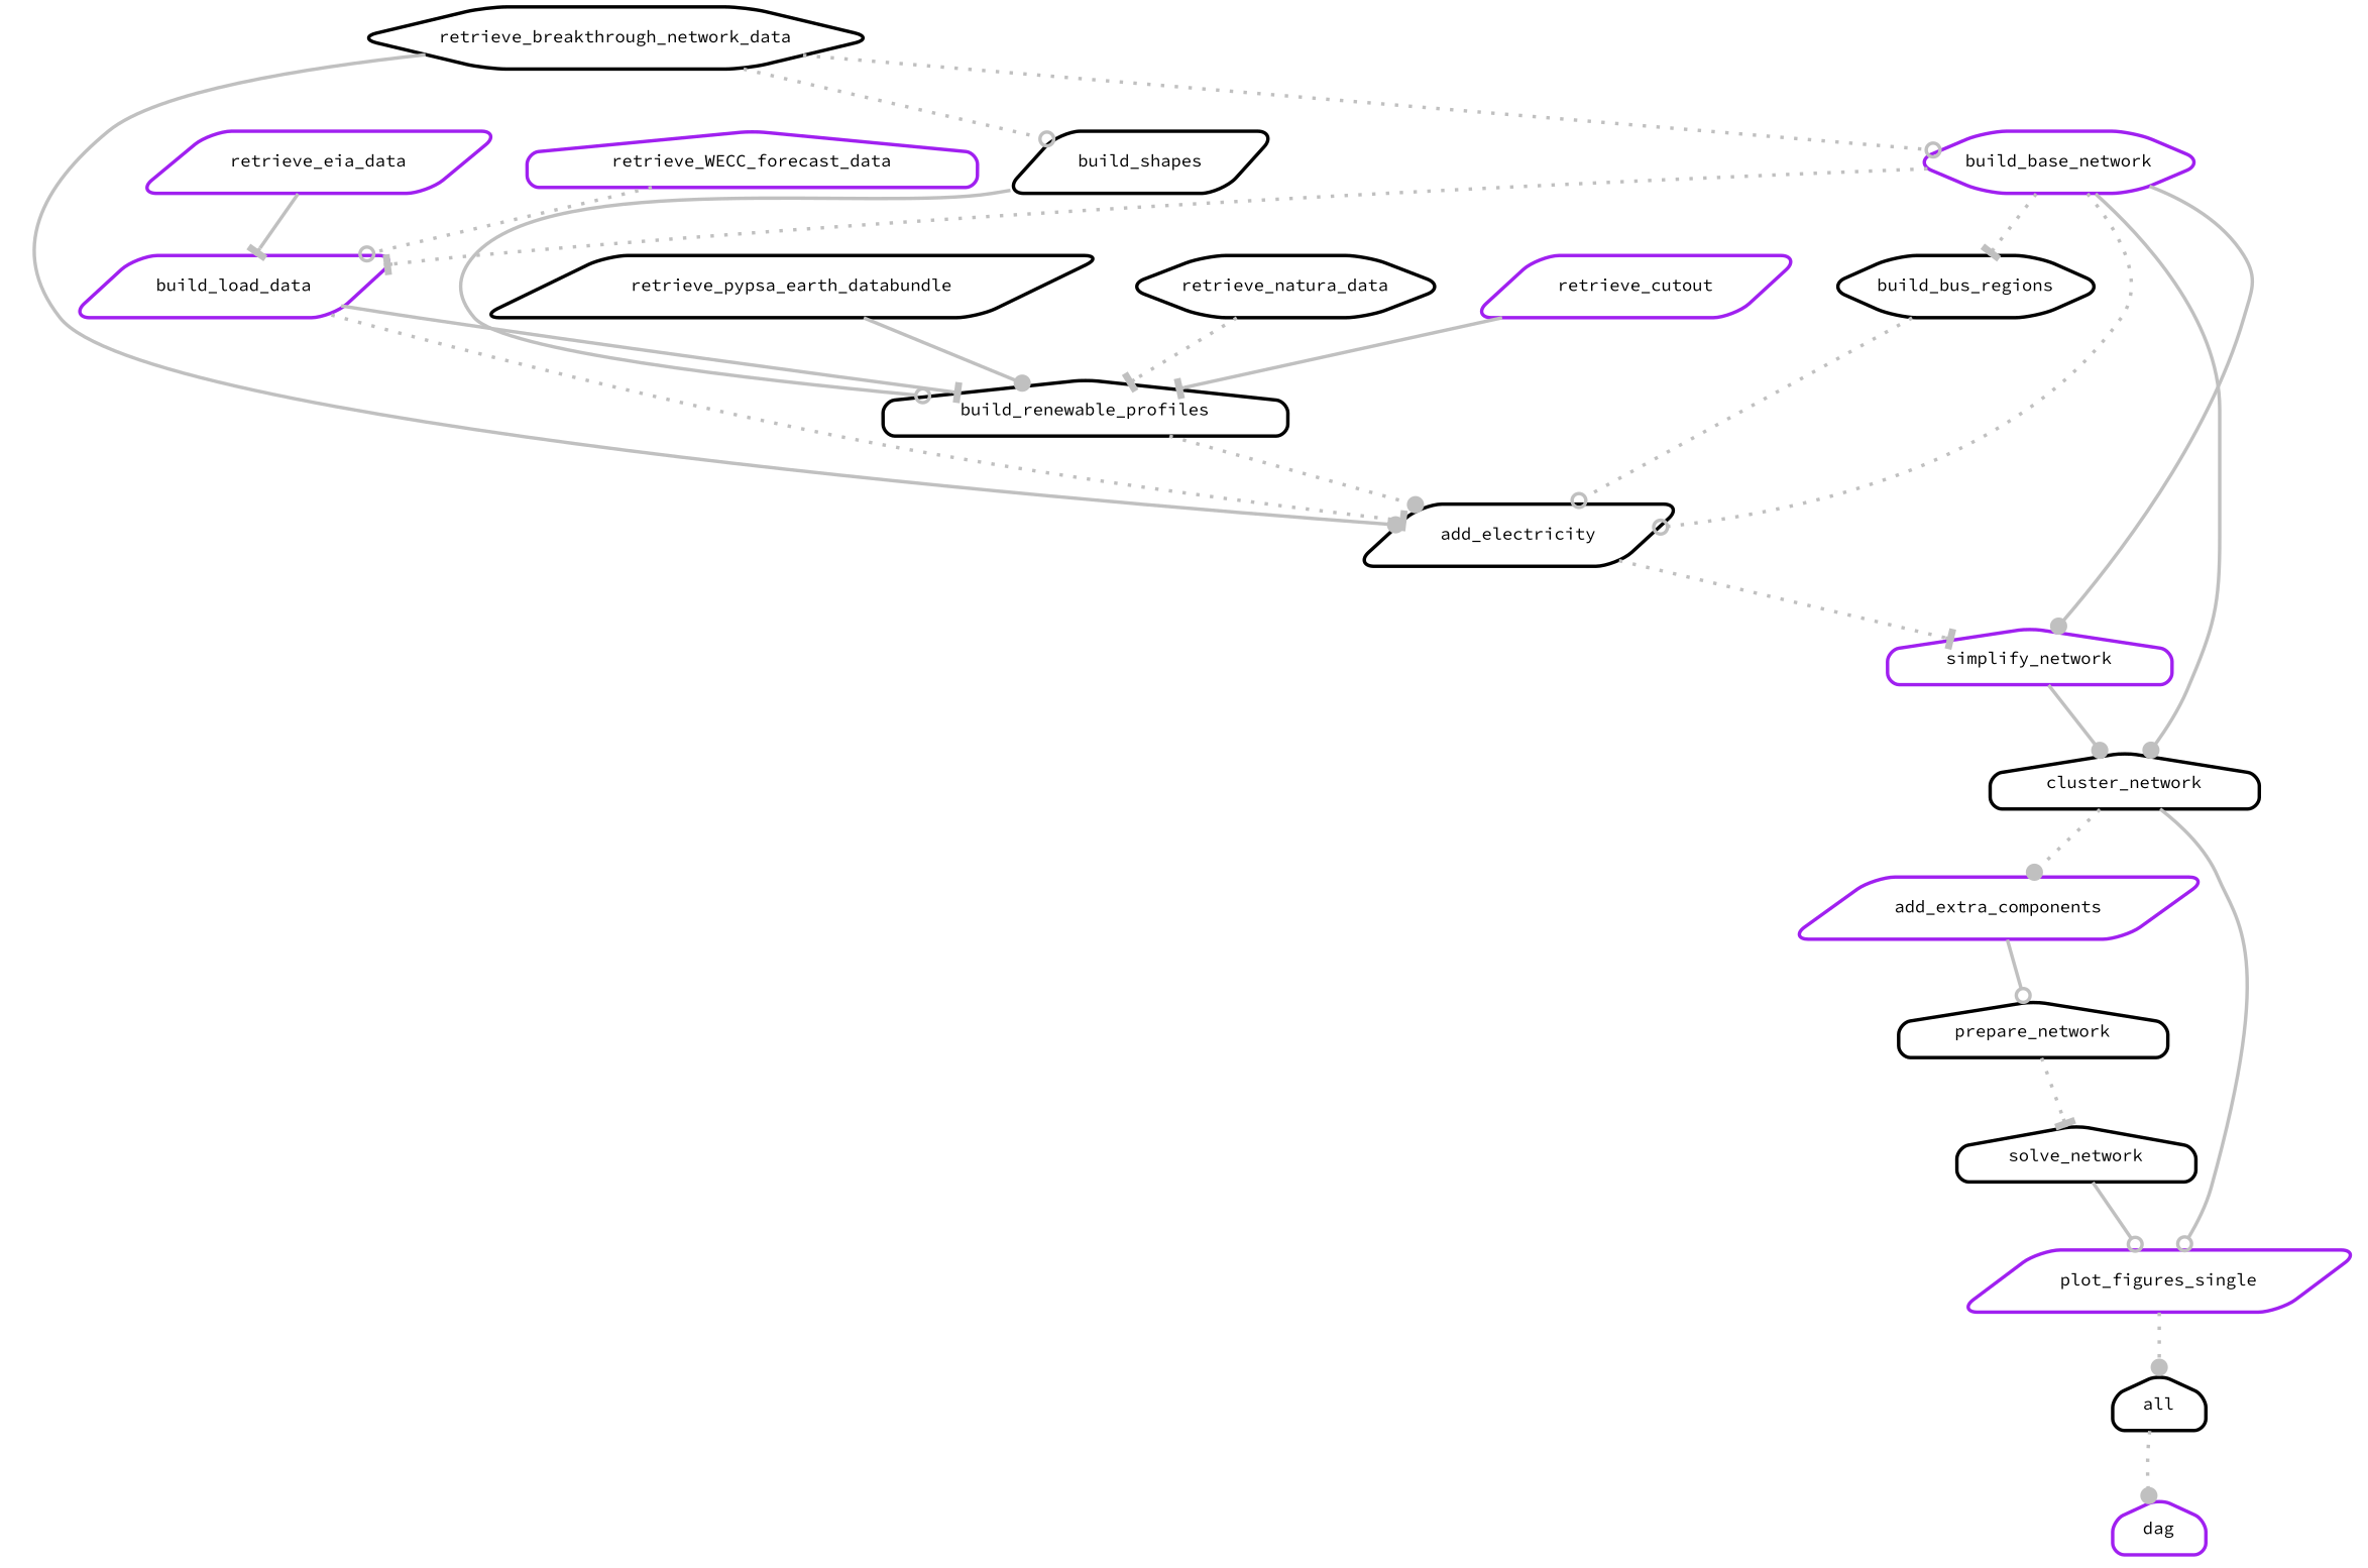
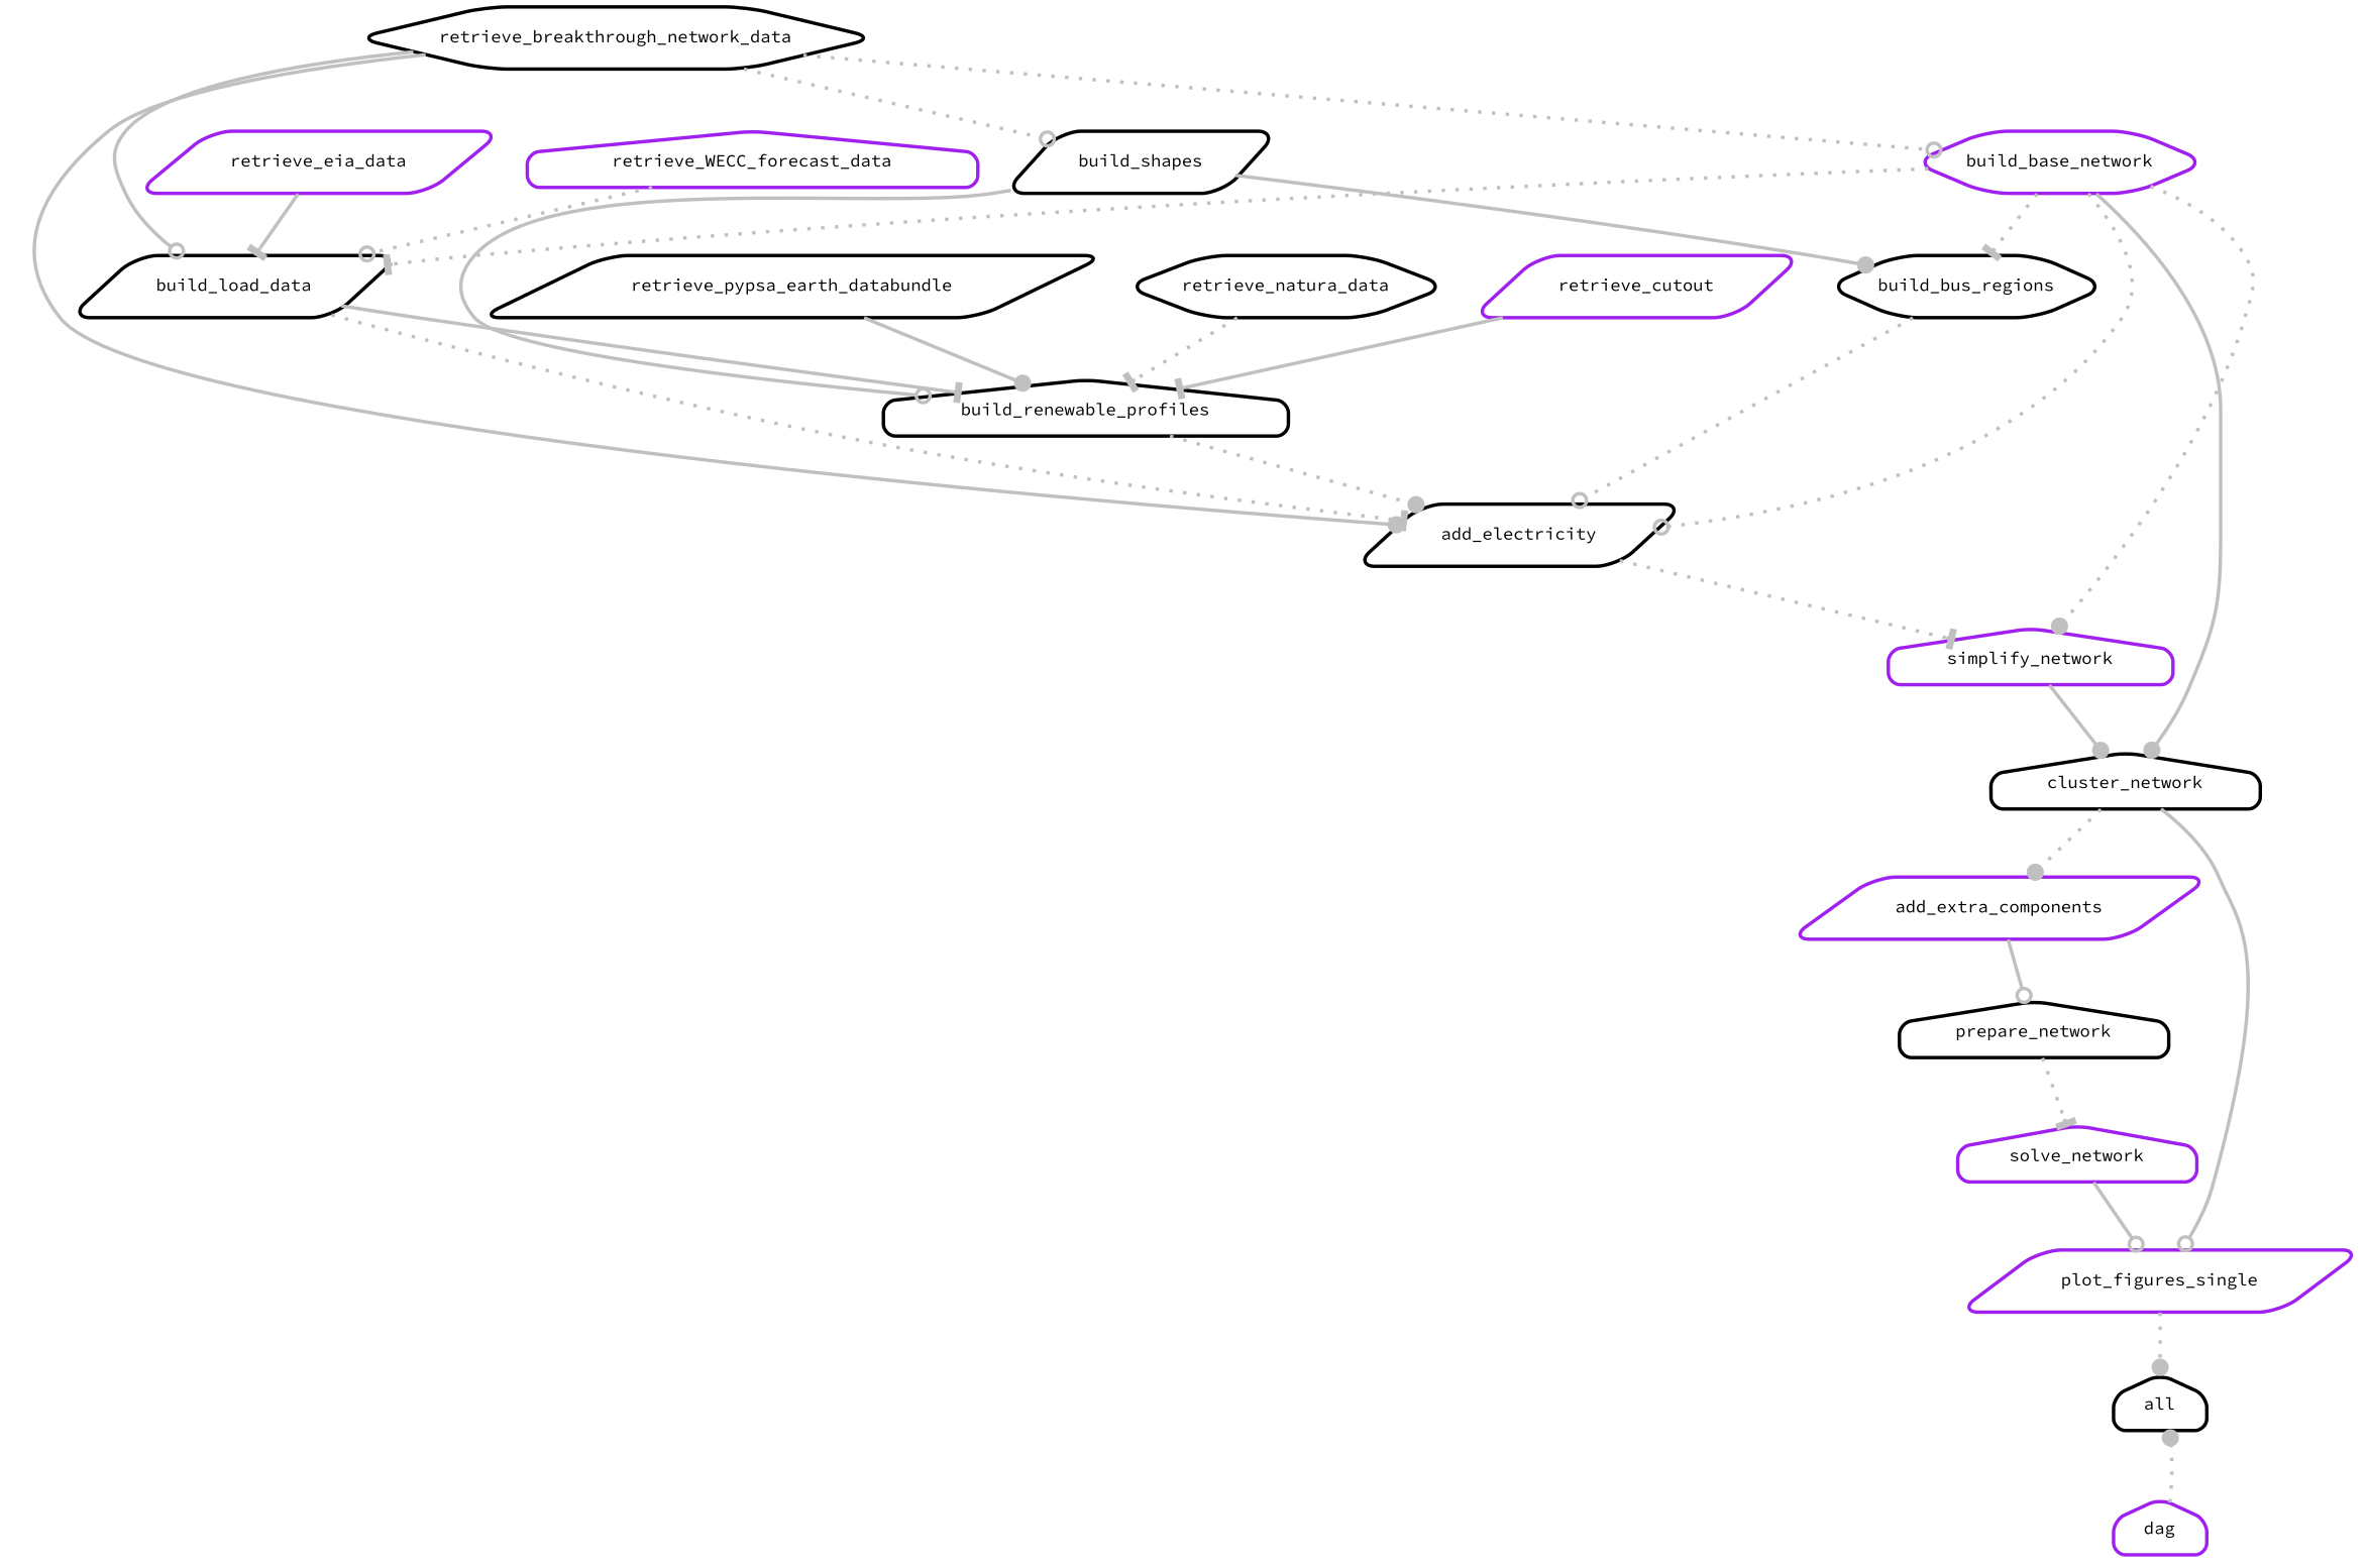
  digraph {
    bgcolor=white
    fontname="Source Code Pro"
    node [color=black fontname="Source Code Pro" fontsize=10 penwidth=2 shape=house style=rounded]
    edge [arrowhead=dot color=grey fontname="Source Code Pro" penwidth=2 style=dotted]
    n1 [label=all]
    n2 [color=purple label=plot_figures_single shape=parallelogram]
-   n3 [label=solve_network]
+   n3 [color=purple label=solve_network]
    n4 [label=prepare_network]
    n5 [color=purple label=add_extra_components shape=parallelogram]
    n6 [label=cluster_network]
    n7 [color=purple label=simplify_network]
    n8 [color=purple label=build_base_network shape=hexagon]
    n9 [label=add_electricity shape=parallelogram]
-   n10 [color=purple label=build_load_data shape=parallelogram]
+   n10 [label=build_load_data shape=parallelogram]
    n11 [label=build_bus_regions shape=hexagon]
    n12 [label=build_renewable_profiles]
    n13 [label=retrieve_breakthrough_network_data shape=hexagon]
    n14 [label=build_shapes shape=parallelogram]
    n15 [color=purple label=retrieve_WECC_forecast_data]
    n16 [color=purple label=retrieve_eia_data shape=parallelogram]
    n17 [label=retrieve_pypsa_earth_databundle shape=parallelogram]
    n18 [label=retrieve_natura_data shape=hexagon]
    n19 [color=purple label=retrieve_cutout shape=parallelogram]
    n20 [color=purple label=dag]
    n2 -> n1
    n3 -> n2 [arrowhead=odot style=solid]
    n4 -> n3 [arrowhead=tee]
    n5 -> n4 [arrowhead=odot style=solid]
    n6 -> n2 [arrowhead=odot style=solid]
    n6 -> n5
    n7 -> n6 [style=solid]
    n8 -> n6 [style=solid]
-   n8 -> n7 [style=solid]
+   n8 -> n7
    n8 -> n9 [arrowhead=odot]
    n8 -> n10 [arrowhead=tee]
    n8 -> n11 [arrowhead=tee]
    n9 -> n7 [arrowhead=tee]
    n10 -> n9 [arrowhead=tee]
    n10 -> n12 [arrowhead=tee style=solid]
    n11 -> n9 [arrowhead=odot]
    n12 -> n9
    n13 -> n8 [arrowhead=odot]
    n13 -> n9 [style=solid]
+   n13 -> n10 [arrowhead=odot style=solid]
    n13 -> n14 [arrowhead=odot]
+   n14 -> n11 [style=solid]
    n14 -> n12 [arrowhead=odot style=solid]
    n15 -> n10 [arrowhead=odot]
    n16 -> n10 [arrowhead=tee style=solid]
    n17 -> n12 [style=solid]
    n18 -> n12 [arrowhead=tee]
    n19 -> n12 [arrowhead=tee style=solid]
-   n1 -> n20
+   n20 -> n1
  }
